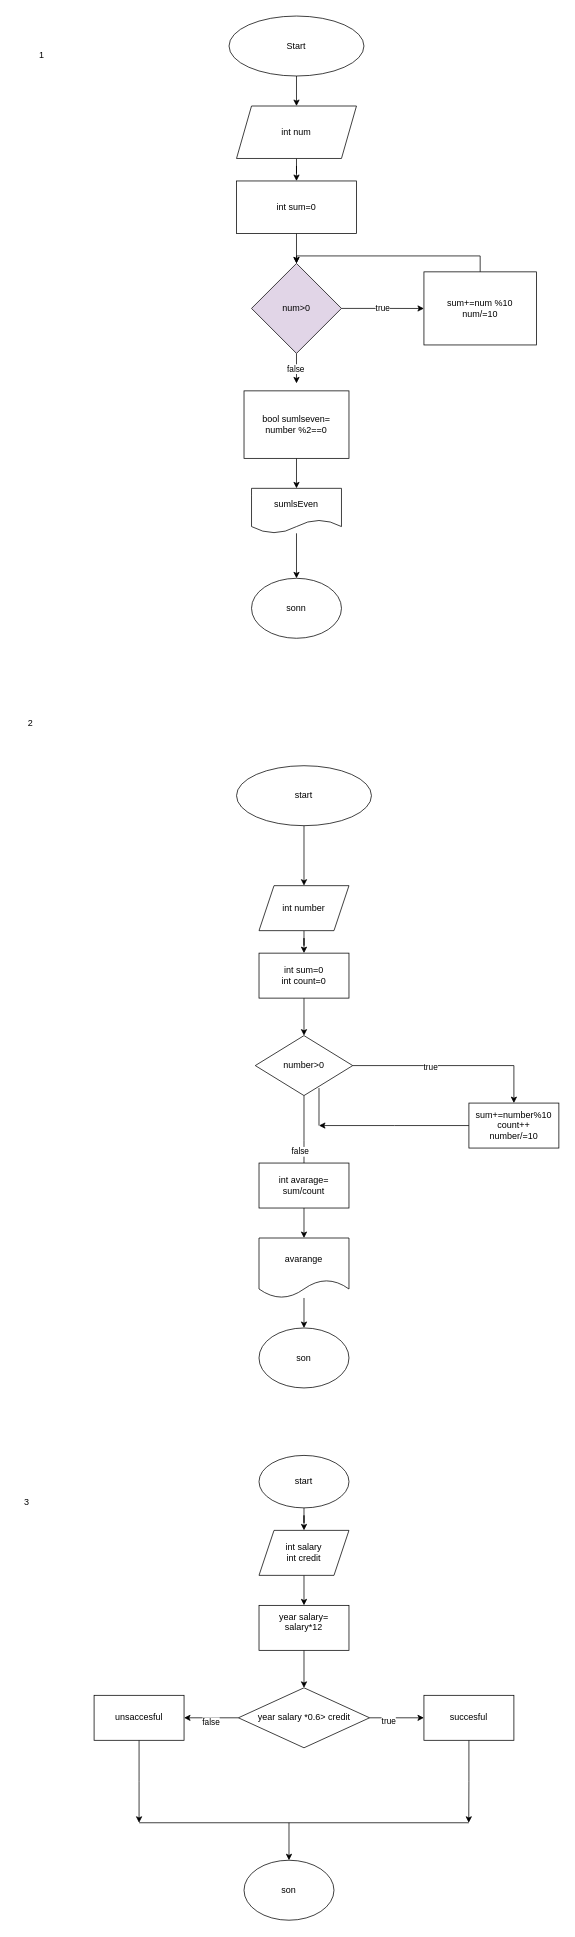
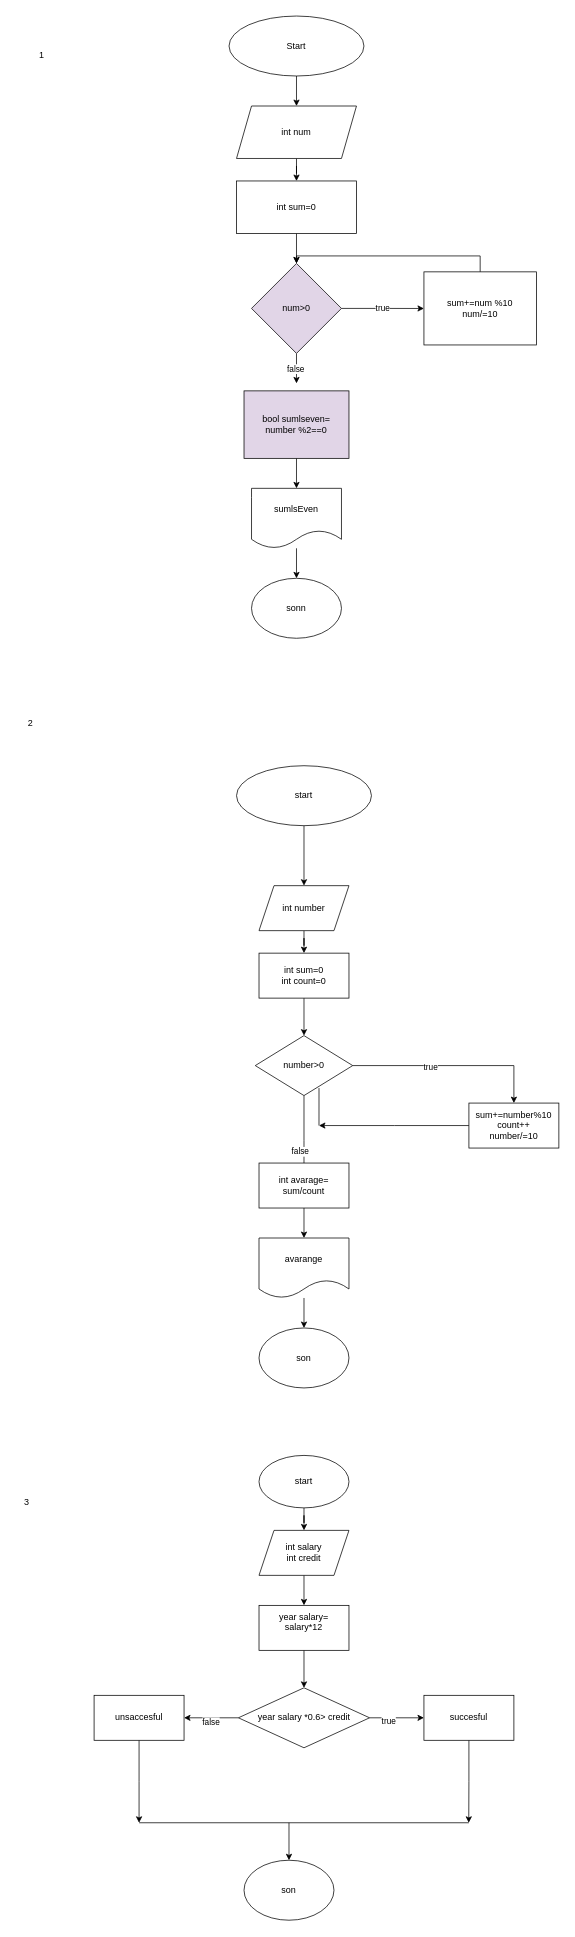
  <mxCell id="0" />
  <mxCell id="1" parent="0" />
  <mxCell id="2" style="edgeStyle=orthogonalEdgeStyle;rounded=0;orthogonalLoop=1;jettySize=auto;html=1;" edge="1" parent="1" source="5" target="7"><mxGeometry relative="1" as="geometry"><mxPoint x="395" y="140" as="targetPoint" /></mxGeometry></mxCell>
  <mxCell id="3" value="" style="edgeStyle=orthogonalEdgeStyle;rounded=0;orthogonalLoop=1;jettySize=auto;html=1;" edge="1" parent="1" source="4" target="17"><mxGeometry relative="1" as="geometry" /></mxCell>
- <mxCell id="4" value="bool sumlseven=&lt;div&gt;number %2==0&lt;/div&gt;" style="rounded=0;whiteSpace=wrap;html=1;" vertex="1" parent="1"><mxGeometry x="325" y="520" width="140" height="90" as="geometry" /></mxCell>
+ <mxCell id="4" value="bool sumlseven=&lt;div&gt;number %2==0&lt;/div&gt;" style="rounded=0;whiteSpace=wrap;html=1;fillColor=#e1d5e7;" vertex="1" parent="1"><mxGeometry x="325" y="520" width="140" height="90" as="geometry" /></mxCell>
  <mxCell id="5" value="Start" style="ellipse;whiteSpace=wrap;html=1;" vertex="1" parent="1"><mxGeometry x="305" y="20" width="180" height="80" as="geometry" /></mxCell>
  <mxCell id="6" style="edgeStyle=orthogonalEdgeStyle;rounded=0;orthogonalLoop=1;jettySize=auto;html=1;" edge="1" parent="1" source="7" target="9"><mxGeometry relative="1" as="geometry"><mxPoint x="395" y="260" as="targetPoint" /></mxGeometry></mxCell>
  <mxCell id="7" value="int num" style="shape=parallelogram;perimeter=parallelogramPerimeter;whiteSpace=wrap;html=1;fixedSize=1;" vertex="1" parent="1"><mxGeometry x="315" y="140" width="160" height="70" as="geometry" /></mxCell>
  <mxCell id="8" style="edgeStyle=orthogonalEdgeStyle;rounded=0;orthogonalLoop=1;jettySize=auto;html=1;" edge="1" parent="1" source="9" target="13"><mxGeometry relative="1" as="geometry"><mxPoint x="395" y="350" as="targetPoint" /></mxGeometry></mxCell>
  <mxCell id="9" value="int sum=0" style="rounded=0;whiteSpace=wrap;html=1;" vertex="1" parent="1"><mxGeometry x="315" y="240" width="160" height="70" as="geometry" /></mxCell>
  <mxCell id="10" value="true" style="edgeStyle=orthogonalEdgeStyle;rounded=0;orthogonalLoop=1;jettySize=auto;html=1;" edge="1" parent="1" source="13" target="15"><mxGeometry relative="1" as="geometry"><mxPoint x="545" y="405" as="targetPoint" /></mxGeometry></mxCell>
  <mxCell id="11" style="edgeStyle=orthogonalEdgeStyle;rounded=0;orthogonalLoop=1;jettySize=auto;html=1;" edge="1" parent="1" source="13"><mxGeometry relative="1" as="geometry"><mxPoint x="395" y="510" as="targetPoint" /></mxGeometry></mxCell>
  <mxCell id="12" value="false" style="edgeLabel;html=1;align=center;verticalAlign=middle;resizable=0;points=[];" vertex="1" connectable="0" parent="11"><mxGeometry x="-0.029" y="-2" relative="1" as="geometry"><mxPoint x="-2" y="-2" as="offset" /></mxGeometry></mxCell>
  <mxCell id="13" value="num&amp;gt;0" style="rhombus;whiteSpace=wrap;html=1;direction=south;fillColor=#e1d5e7;" vertex="1" parent="1"><mxGeometry x="335" y="350" width="120" height="120" as="geometry" /></mxCell>
  <mxCell id="14" style="edgeStyle=orthogonalEdgeStyle;rounded=0;orthogonalLoop=1;jettySize=auto;html=1;" edge="1" parent="1" source="15" target="13"><mxGeometry relative="1" as="geometry"><Array as="points"><mxPoint x="640" y="340" /><mxPoint x="395" y="340" /></Array></mxGeometry></mxCell>
  <mxCell id="15" value="sum+=num %10&lt;div&gt;num/=10&lt;/div&gt;" style="rounded=0;whiteSpace=wrap;html=1;" vertex="1" parent="1"><mxGeometry x="565" y="361.25" width="150" height="97.5" as="geometry" /></mxCell>
  <mxCell id="16" value="" style="edgeStyle=orthogonalEdgeStyle;rounded=0;orthogonalLoop=1;jettySize=auto;html=1;" edge="1" parent="1" source="17" target="18"><mxGeometry relative="1" as="geometry" /></mxCell>
- <mxCell id="17" value="sumlsEven" style="shape=document;whiteSpace=wrap;html=1;boundedLbl=1;" vertex="1" parent="1"><mxGeometry x="335" y="650" width="120" height="60" as="geometry" /></mxCell>
+ <mxCell id="17" value="sumlsEven" style="shape=document;whiteSpace=wrap;html=1;boundedLbl=1;" vertex="1" parent="1"><mxGeometry x="335" y="650" width="120" height="80" as="geometry" /></mxCell>
  <mxCell id="18" value="sonn" style="ellipse;whiteSpace=wrap;html=1;" vertex="1" parent="1"><mxGeometry x="335" y="770" width="120" height="80" as="geometry" /></mxCell>
  <mxCell id="19" value="1" style="text;html=1;align=center;verticalAlign=middle;resizable=0;points=[];autosize=1;strokeColor=none;fillColor=none;" vertex="1" parent="1"><mxGeometry x="40" y="58" width="30" height="30" as="geometry" /></mxCell>
  <mxCell id="20" value="2" style="text;html=1;align=center;verticalAlign=middle;resizable=0;points=[];autosize=1;strokeColor=none;fillColor=none;" vertex="1" parent="1"><mxGeometry x="25" y="948" width="30" height="30" as="geometry" /></mxCell>
  <mxCell id="21" style="edgeStyle=orthogonalEdgeStyle;rounded=0;orthogonalLoop=1;jettySize=auto;html=1;exitX=0.5;exitY=1;exitDx=0;exitDy=0;entryX=0.5;entryY=0;entryDx=0;entryDy=0;" edge="1" parent="1" source="22" target="24"><mxGeometry relative="1" as="geometry" /></mxCell>
  <mxCell id="22" value="start" style="ellipse;whiteSpace=wrap;html=1;" vertex="1" parent="1"><mxGeometry x="315" y="1020" width="180" height="80" as="geometry" /></mxCell>
  <mxCell id="23" style="edgeStyle=orthogonalEdgeStyle;rounded=0;orthogonalLoop=1;jettySize=auto;html=1;" edge="1" parent="1" source="24" target="26"><mxGeometry relative="1" as="geometry"><mxPoint x="405" y="1300" as="targetPoint" /></mxGeometry></mxCell>
  <mxCell id="24" value="int number" style="shape=parallelogram;perimeter=parallelogramPerimeter;whiteSpace=wrap;html=1;fixedSize=1;" vertex="1" parent="1"><mxGeometry x="345" y="1180" width="120" height="60" as="geometry" /></mxCell>
  <mxCell id="25" style="edgeStyle=orthogonalEdgeStyle;rounded=0;orthogonalLoop=1;jettySize=auto;html=1;" edge="1" parent="1" source="26" target="31"><mxGeometry relative="1" as="geometry"><mxPoint x="405" y="1380" as="targetPoint" /></mxGeometry></mxCell>
  <mxCell id="26" value="int sum=0&lt;div&gt;int count=0&lt;/div&gt;" style="rounded=0;whiteSpace=wrap;html=1;" vertex="1" parent="1"><mxGeometry x="345" y="1270" width="120" height="60" as="geometry" /></mxCell>
  <mxCell id="27" style="edgeStyle=orthogonalEdgeStyle;rounded=0;orthogonalLoop=1;jettySize=auto;html=1;" edge="1" parent="1" source="31" target="33"><mxGeometry relative="1" as="geometry"><mxPoint x="685" y="1500" as="targetPoint" /></mxGeometry></mxCell>
  <mxCell id="28" value="true" style="edgeLabel;html=1;align=center;verticalAlign=middle;resizable=0;points=[];" vertex="1" connectable="0" parent="27"><mxGeometry x="-0.224" y="-2" relative="1" as="geometry"><mxPoint as="offset" /></mxGeometry></mxCell>
  <mxCell id="29" style="edgeStyle=orthogonalEdgeStyle;rounded=0;orthogonalLoop=1;jettySize=auto;html=1;" edge="1" parent="1" source="31"><mxGeometry relative="1" as="geometry"><mxPoint x="405" y="1580" as="targetPoint" /></mxGeometry></mxCell>
  <mxCell id="30" value="false" style="edgeLabel;html=1;align=center;verticalAlign=middle;resizable=0;points=[];" vertex="1" connectable="0" parent="29"><mxGeometry x="0.247" y="-6" relative="1" as="geometry"><mxPoint as="offset" /></mxGeometry></mxCell>
  <mxCell id="31" value="number&amp;gt;0" style="rhombus;whiteSpace=wrap;html=1;" vertex="1" parent="1"><mxGeometry x="340" y="1380" width="130" height="80" as="geometry" /></mxCell>
  <mxCell id="32" style="edgeStyle=orthogonalEdgeStyle;rounded=0;orthogonalLoop=1;jettySize=auto;html=1;" edge="1" parent="1" source="33"><mxGeometry relative="1" as="geometry"><mxPoint x="425" y="1500" as="targetPoint" /></mxGeometry></mxCell>
  <mxCell id="33" value="sum+=number%10&lt;div&gt;count++&lt;/div&gt;&lt;div&gt;number/=10&lt;/div&gt;" style="rounded=0;whiteSpace=wrap;html=1;" vertex="1" parent="1"><mxGeometry x="625" y="1470" width="120" height="60" as="geometry" /></mxCell>
  <mxCell id="34" value="" style="endArrow=none;html=1;rounded=0;exitX=0.654;exitY=0.875;exitDx=0;exitDy=0;exitPerimeter=0;" edge="1" parent="1" source="31"><mxGeometry width="50" height="50" relative="1" as="geometry"><mxPoint x="305" y="1380" as="sourcePoint" /><mxPoint x="425" y="1500" as="targetPoint" /></mxGeometry></mxCell>
  <mxCell id="35" style="edgeStyle=orthogonalEdgeStyle;rounded=0;orthogonalLoop=1;jettySize=auto;html=1;" edge="1" parent="1" source="36" target="38"><mxGeometry relative="1" as="geometry"><mxPoint x="405" y="1670" as="targetPoint" /></mxGeometry></mxCell>
  <mxCell id="36" value="int avarage= sum/count" style="rounded=0;whiteSpace=wrap;html=1;" vertex="1" parent="1"><mxGeometry x="345" y="1550" width="120" height="60" as="geometry" /></mxCell>
  <mxCell id="37" style="edgeStyle=orthogonalEdgeStyle;rounded=0;orthogonalLoop=1;jettySize=auto;html=1;" edge="1" parent="1" source="38" target="39"><mxGeometry relative="1" as="geometry"><mxPoint x="405" y="1780" as="targetPoint" /></mxGeometry></mxCell>
  <mxCell id="38" value="avarange" style="shape=document;whiteSpace=wrap;html=1;boundedLbl=1;" vertex="1" parent="1"><mxGeometry x="345" y="1650" width="120" height="80" as="geometry" /></mxCell>
  <mxCell id="39" value="son" style="ellipse;whiteSpace=wrap;html=1;" vertex="1" parent="1"><mxGeometry x="345" y="1770" width="120" height="80" as="geometry" /></mxCell>
  <mxCell id="40" value="3" style="text;html=1;align=center;verticalAlign=middle;resizable=0;points=[];autosize=1;strokeColor=none;fillColor=none;" vertex="1" parent="1"><mxGeometry x="20" y="1988" width="30" height="30" as="geometry" /></mxCell>
  <mxCell id="41" style="edgeStyle=orthogonalEdgeStyle;rounded=0;orthogonalLoop=1;jettySize=auto;html=1;" edge="1" parent="1" source="42" target="44"><mxGeometry relative="1" as="geometry"><mxPoint x="405" y="2040" as="targetPoint" /></mxGeometry></mxCell>
  <mxCell id="42" value="start" style="ellipse;whiteSpace=wrap;html=1;" vertex="1" parent="1"><mxGeometry x="345" y="1940" width="120" height="70" as="geometry" /></mxCell>
  <mxCell id="43" style="edgeStyle=orthogonalEdgeStyle;rounded=0;orthogonalLoop=1;jettySize=auto;html=1;" edge="1" parent="1" source="44" target="46"><mxGeometry relative="1" as="geometry"><mxPoint x="405" y="2140" as="targetPoint" /></mxGeometry></mxCell>
  <mxCell id="44" value="int salary&lt;div&gt;int credit&lt;/div&gt;" style="shape=parallelogram;perimeter=parallelogramPerimeter;whiteSpace=wrap;html=1;fixedSize=1;" vertex="1" parent="1"><mxGeometry x="345" y="2040" width="120" height="60" as="geometry" /></mxCell>
  <mxCell id="45" style="edgeStyle=orthogonalEdgeStyle;rounded=0;orthogonalLoop=1;jettySize=auto;html=1;" edge="1" parent="1" source="46" target="51"><mxGeometry relative="1" as="geometry"><mxPoint x="405" y="2240" as="targetPoint" /></mxGeometry></mxCell>
  <mxCell id="46" value="year salary= salary*12&lt;div&gt;&lt;br&gt;&lt;/div&gt;" style="rounded=0;whiteSpace=wrap;html=1;" vertex="1" parent="1"><mxGeometry x="345" y="2140" width="120" height="60" as="geometry" /></mxCell>
  <mxCell id="47" style="edgeStyle=orthogonalEdgeStyle;rounded=0;orthogonalLoop=1;jettySize=auto;html=1;" edge="1" parent="1" source="51" target="53"><mxGeometry relative="1" as="geometry"><mxPoint x="555" y="2290" as="targetPoint" /></mxGeometry></mxCell>
  <mxCell id="48" value="true" style="edgeLabel;html=1;align=center;verticalAlign=middle;resizable=0;points=[];" vertex="1" connectable="0" parent="47"><mxGeometry x="-0.322" y="-4" relative="1" as="geometry"><mxPoint as="offset" /></mxGeometry></mxCell>
  <mxCell id="49" style="edgeStyle=orthogonalEdgeStyle;rounded=0;orthogonalLoop=1;jettySize=auto;html=1;" edge="1" parent="1" source="51" target="55"><mxGeometry relative="1" as="geometry"><mxPoint x="265" y="2290" as="targetPoint" /></mxGeometry></mxCell>
  <mxCell id="50" value="false" style="edgeLabel;html=1;align=center;verticalAlign=middle;resizable=0;points=[];" vertex="1" connectable="0" parent="49"><mxGeometry x="0.028" y="5" relative="1" as="geometry"><mxPoint as="offset" /></mxGeometry></mxCell>
  <mxCell id="51" value="year salary *0.6&amp;gt; credit" style="rhombus;whiteSpace=wrap;html=1;" vertex="1" parent="1"><mxGeometry x="317.5" y="2250" width="175" height="80" as="geometry" /></mxCell>
  <mxCell id="52" style="edgeStyle=orthogonalEdgeStyle;rounded=0;orthogonalLoop=1;jettySize=auto;html=1;exitX=0.5;exitY=1;exitDx=0;exitDy=0;" edge="1" parent="1" source="53"><mxGeometry relative="1" as="geometry"><mxPoint x="624.789" y="2430" as="targetPoint" /></mxGeometry></mxCell>
  <mxCell id="53" value="succesful" style="rounded=0;whiteSpace=wrap;html=1;" vertex="1" parent="1"><mxGeometry x="565" y="2260" width="120" height="60" as="geometry" /></mxCell>
  <mxCell id="54" style="edgeStyle=orthogonalEdgeStyle;rounded=0;orthogonalLoop=1;jettySize=auto;html=1;" edge="1" parent="1" source="55"><mxGeometry relative="1" as="geometry"><mxPoint x="185" y="2430" as="targetPoint" /></mxGeometry></mxCell>
  <mxCell id="55" value="unsaccesful" style="rounded=0;whiteSpace=wrap;html=1;" vertex="1" parent="1"><mxGeometry x="125" y="2260" width="120" height="60" as="geometry" /></mxCell>
  <mxCell id="56" value="" style="endArrow=none;html=1;rounded=0;" edge="1" parent="1"><mxGeometry width="50" height="50" relative="1" as="geometry"><mxPoint x="185" y="2430" as="sourcePoint" /><mxPoint x="625" y="2430" as="targetPoint" /><Array as="points"><mxPoint x="405" y="2430" /></Array></mxGeometry></mxCell>
  <mxCell id="57" value="" style="endArrow=classic;html=1;rounded=0;" edge="1" parent="1" target="58"><mxGeometry width="50" height="50" relative="1" as="geometry"><mxPoint x="385" y="2430" as="sourcePoint" /><mxPoint x="385" y="2510" as="targetPoint" /></mxGeometry></mxCell>
  <mxCell id="58" value="son" style="ellipse;whiteSpace=wrap;html=1;" vertex="1" parent="1"><mxGeometry x="325" y="2480" width="120" height="80" as="geometry" /></mxCell>
